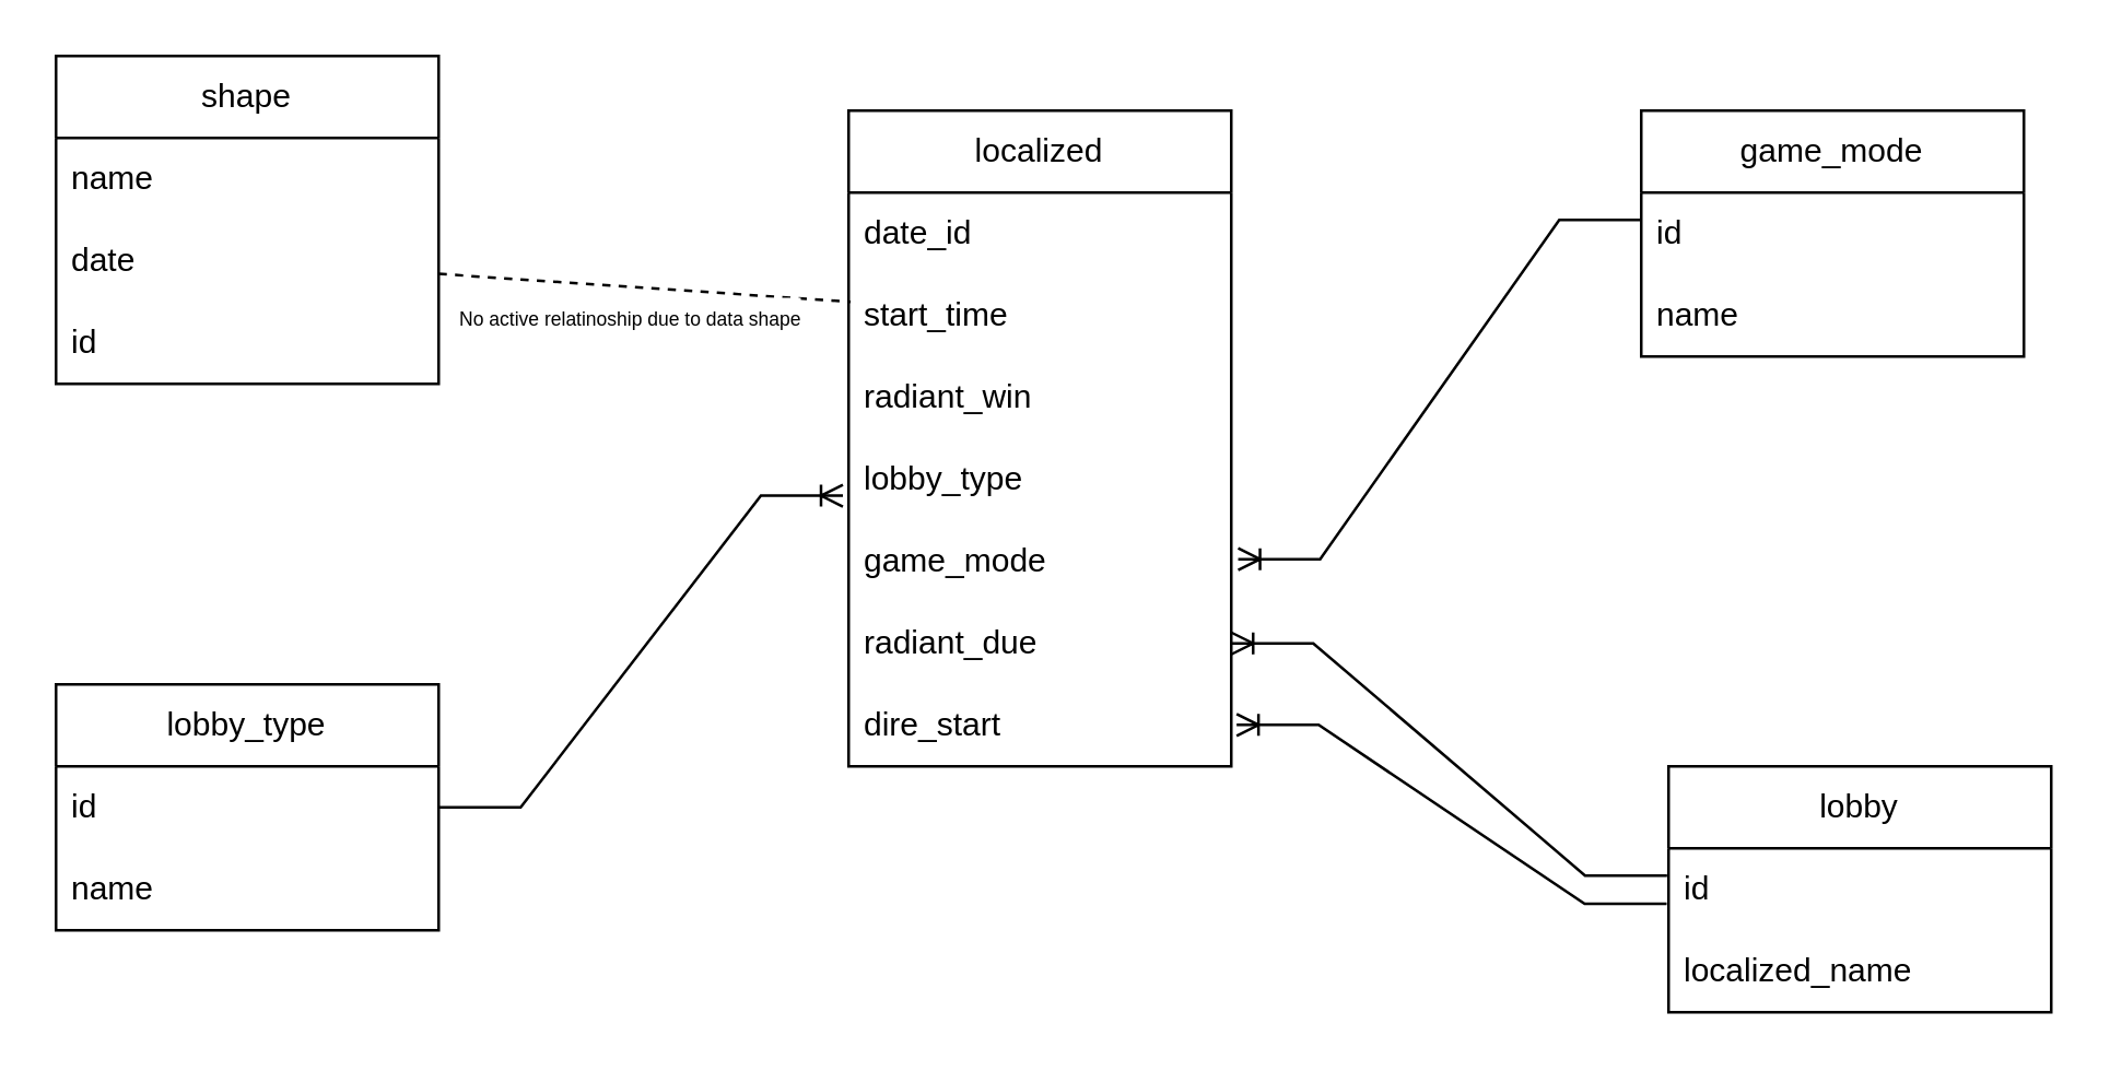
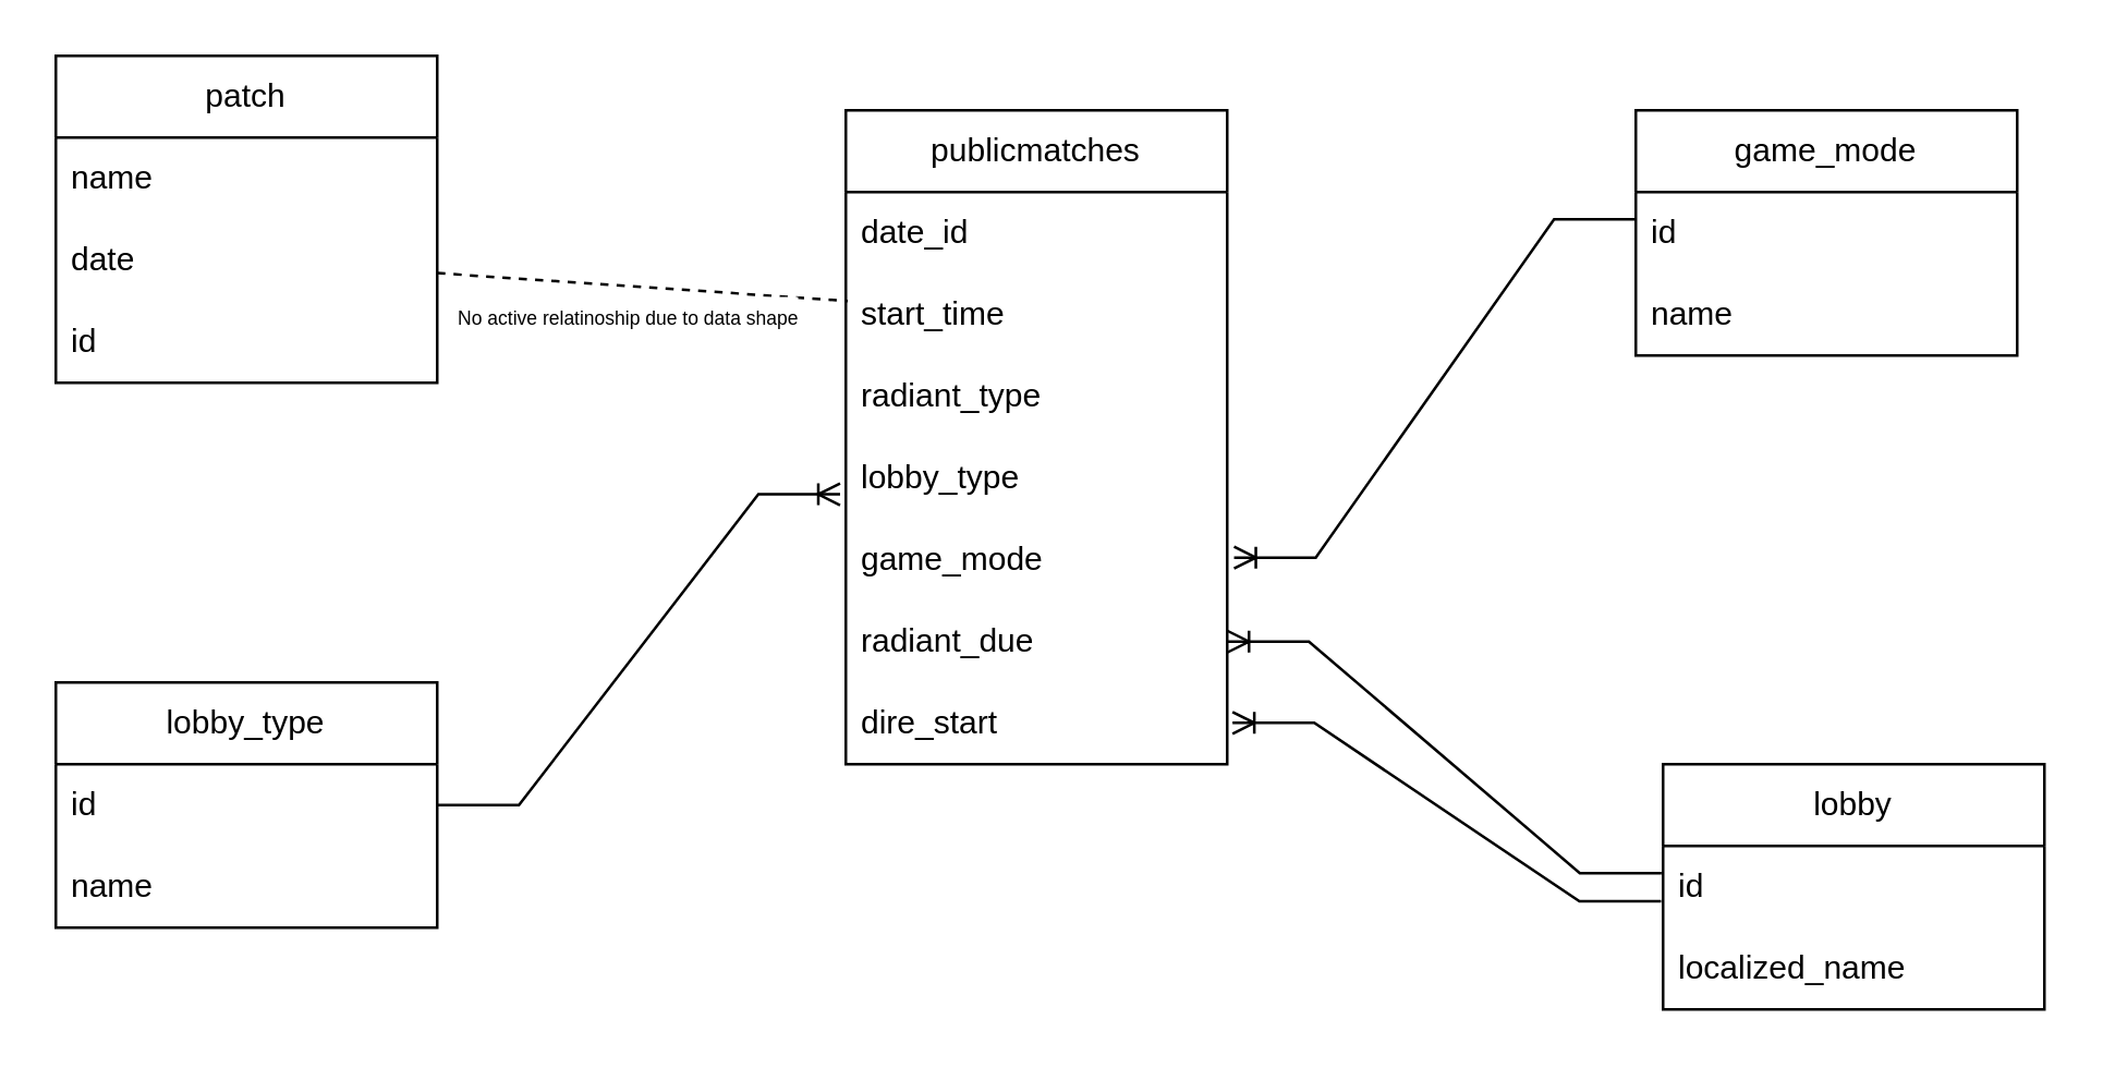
  <mxCell id="0" />
  <mxCell id="1" parent="0" />
  <mxCell id="2" value="lobby" style="swimlane;fontStyle=0;childLayout=stackLayout;horizontal=1;startSize=30;horizontalStack=0;resizeParent=1;resizeParentMax=0;resizeLast=0;collapsible=1;marginBottom=0;whiteSpace=wrap;html=1;" vertex="1" parent="1"><mxGeometry x="610" y="280" width="140" height="90" as="geometry" /></mxCell>
  <mxCell id="3" value="id" style="text;strokeColor=none;fillColor=none;align=left;verticalAlign=middle;spacingLeft=4;spacingRight=4;overflow=hidden;points=[[0,0.5],[1,0.5]];portConstraint=eastwest;rotatable=0;whiteSpace=wrap;html=1;" vertex="1" parent="2"><mxGeometry y="30" width="140" height="30" as="geometry" /></mxCell>
  <mxCell id="4" value="localized_name" style="text;strokeColor=none;fillColor=none;align=left;verticalAlign=middle;spacingLeft=4;spacingRight=4;overflow=hidden;points=[[0,0.5],[1,0.5]];portConstraint=eastwest;rotatable=0;whiteSpace=wrap;html=1;" vertex="1" parent="2"><mxGeometry y="60" width="140" height="30" as="geometry" /></mxCell>
- <mxCell id="5" value="localized" style="swimlane;fontStyle=0;childLayout=stackLayout;horizontal=1;startSize=30;horizontalStack=0;resizeParent=1;resizeParentMax=0;resizeLast=0;collapsible=1;marginBottom=0;whiteSpace=wrap;html=1;" vertex="1" parent="1"><mxGeometry x="310" y="40" width="140" height="240" as="geometry" /></mxCell>
+ <mxCell id="5" value="publicmatches" style="swimlane;fontStyle=0;childLayout=stackLayout;horizontal=1;startSize=30;horizontalStack=0;resizeParent=1;resizeParentMax=0;resizeLast=0;collapsible=1;marginBottom=0;whiteSpace=wrap;html=1;" vertex="1" parent="1"><mxGeometry x="310" y="40" width="140" height="240" as="geometry" /></mxCell>
  <mxCell id="6" value="date_id" style="text;strokeColor=none;fillColor=none;align=left;verticalAlign=middle;spacingLeft=4;spacingRight=4;overflow=hidden;points=[[0,0.5],[1,0.5]];portConstraint=eastwest;rotatable=0;whiteSpace=wrap;html=1;" vertex="1" parent="5"><mxGeometry y="30" width="140" height="30" as="geometry" /></mxCell>
  <mxCell id="7" value="start_time" style="text;strokeColor=none;fillColor=none;align=left;verticalAlign=middle;spacingLeft=4;spacingRight=4;overflow=hidden;points=[[0,0.5],[1,0.5]];portConstraint=eastwest;rotatable=0;whiteSpace=wrap;html=1;" vertex="1" parent="5"><mxGeometry y="60" width="140" height="30" as="geometry" /></mxCell>
- <mxCell id="8" value="radiant_win" style="text;strokeColor=none;fillColor=none;align=left;verticalAlign=middle;spacingLeft=4;spacingRight=4;overflow=hidden;points=[[0,0.5],[1,0.5]];portConstraint=eastwest;rotatable=0;whiteSpace=wrap;html=1;" vertex="1" parent="5"><mxGeometry y="90" width="140" height="30" as="geometry" /></mxCell>
+ <mxCell id="8" value="radiant_type" style="text;strokeColor=none;fillColor=none;align=left;verticalAlign=middle;spacingLeft=4;spacingRight=4;overflow=hidden;points=[[0,0.5],[1,0.5]];portConstraint=eastwest;rotatable=0;whiteSpace=wrap;html=1;" vertex="1" parent="5"><mxGeometry y="90" width="140" height="30" as="geometry" /></mxCell>
  <mxCell id="9" value="lobby_type" style="text;strokeColor=none;fillColor=none;align=left;verticalAlign=middle;spacingLeft=4;spacingRight=4;overflow=hidden;points=[[0,0.5],[1,0.5]];portConstraint=eastwest;rotatable=0;whiteSpace=wrap;html=1;" vertex="1" parent="5"><mxGeometry y="120" width="140" height="30" as="geometry" /></mxCell>
  <mxCell id="10" value="game_mode" style="text;strokeColor=none;fillColor=none;align=left;verticalAlign=middle;spacingLeft=4;spacingRight=4;overflow=hidden;points=[[0,0.5],[1,0.5]];portConstraint=eastwest;rotatable=0;whiteSpace=wrap;html=1;" vertex="1" parent="5"><mxGeometry y="150" width="140" height="30" as="geometry" /></mxCell>
  <mxCell id="11" value="radiant_due" style="text;strokeColor=none;fillColor=none;align=left;verticalAlign=middle;spacingLeft=4;spacingRight=4;overflow=hidden;points=[[0,0.5],[1,0.5]];portConstraint=eastwest;rotatable=0;whiteSpace=wrap;html=1;" vertex="1" parent="5"><mxGeometry y="180" width="140" height="30" as="geometry" /></mxCell>
  <mxCell id="12" value="dire_start" style="text;strokeColor=none;fillColor=none;align=left;verticalAlign=middle;spacingLeft=4;spacingRight=4;overflow=hidden;points=[[0,0.5],[1,0.5]];portConstraint=eastwest;rotatable=0;whiteSpace=wrap;html=1;" vertex="1" parent="5"><mxGeometry y="210" width="140" height="30" as="geometry" /></mxCell>
  <mxCell id="13" value="game_mode" style="swimlane;fontStyle=0;childLayout=stackLayout;horizontal=1;startSize=30;horizontalStack=0;resizeParent=1;resizeParentMax=0;resizeLast=0;collapsible=1;marginBottom=0;whiteSpace=wrap;html=1;" vertex="1" parent="1"><mxGeometry x="600" y="40" width="140" height="90" as="geometry" /></mxCell>
  <mxCell id="14" value="id" style="text;strokeColor=none;fillColor=none;align=left;verticalAlign=middle;spacingLeft=4;spacingRight=4;overflow=hidden;points=[[0,0.5],[1,0.5]];portConstraint=eastwest;rotatable=0;whiteSpace=wrap;html=1;" vertex="1" parent="13"><mxGeometry y="30" width="140" height="30" as="geometry" /></mxCell>
  <mxCell id="15" value="name" style="text;strokeColor=none;fillColor=none;align=left;verticalAlign=middle;spacingLeft=4;spacingRight=4;overflow=hidden;points=[[0,0.5],[1,0.5]];portConstraint=eastwest;rotatable=0;whiteSpace=wrap;html=1;" vertex="1" parent="13"><mxGeometry y="60" width="140" height="30" as="geometry" /></mxCell>
  <mxCell id="16" value="lobby_type" style="swimlane;fontStyle=0;childLayout=stackLayout;horizontal=1;startSize=30;horizontalStack=0;resizeParent=1;resizeParentMax=0;resizeLast=0;collapsible=1;marginBottom=0;whiteSpace=wrap;html=1;" vertex="1" parent="1"><mxGeometry x="20" y="250" width="140" height="90" as="geometry" /></mxCell>
  <mxCell id="17" value="id" style="text;strokeColor=none;fillColor=none;align=left;verticalAlign=middle;spacingLeft=4;spacingRight=4;overflow=hidden;points=[[0,0.5],[1,0.5]];portConstraint=eastwest;rotatable=0;whiteSpace=wrap;html=1;" vertex="1" parent="16"><mxGeometry y="30" width="140" height="30" as="geometry" /></mxCell>
  <mxCell id="18" value="name" style="text;strokeColor=none;fillColor=none;align=left;verticalAlign=middle;spacingLeft=4;spacingRight=4;overflow=hidden;points=[[0,0.5],[1,0.5]];portConstraint=eastwest;rotatable=0;whiteSpace=wrap;html=1;" vertex="1" parent="16"><mxGeometry y="60" width="140" height="30" as="geometry" /></mxCell>
- <mxCell id="19" value="shape" style="swimlane;fontStyle=0;childLayout=stackLayout;horizontal=1;startSize=30;horizontalStack=0;resizeParent=1;resizeParentMax=0;resizeLast=0;collapsible=1;marginBottom=0;whiteSpace=wrap;html=1;" vertex="1" parent="1"><mxGeometry x="20" y="20" width="140" height="120" as="geometry" /></mxCell>
+ <mxCell id="19" value="patch" style="swimlane;fontStyle=0;childLayout=stackLayout;horizontal=1;startSize=30;horizontalStack=0;resizeParent=1;resizeParentMax=0;resizeLast=0;collapsible=1;marginBottom=0;whiteSpace=wrap;html=1;" vertex="1" parent="1"><mxGeometry x="20" y="20" width="140" height="120" as="geometry" /></mxCell>
  <mxCell id="20" value="name" style="text;strokeColor=none;fillColor=none;align=left;verticalAlign=middle;spacingLeft=4;spacingRight=4;overflow=hidden;points=[[0,0.5],[1,0.5]];portConstraint=eastwest;rotatable=0;whiteSpace=wrap;html=1;" vertex="1" parent="19"><mxGeometry y="30" width="140" height="30" as="geometry" /></mxCell>
  <mxCell id="21" value="date" style="text;strokeColor=none;fillColor=none;align=left;verticalAlign=middle;spacingLeft=4;spacingRight=4;overflow=hidden;points=[[0,0.5],[1,0.5]];portConstraint=eastwest;rotatable=0;whiteSpace=wrap;html=1;" vertex="1" parent="19"><mxGeometry y="60" width="140" height="30" as="geometry" /></mxCell>
  <mxCell id="22" value="id" style="text;strokeColor=none;fillColor=none;align=left;verticalAlign=middle;spacingLeft=4;spacingRight=4;overflow=hidden;points=[[0,0.5],[1,0.5]];portConstraint=eastwest;rotatable=0;whiteSpace=wrap;html=1;" vertex="1" parent="19"><mxGeometry y="90" width="140" height="30" as="geometry" /></mxCell>
  <mxCell id="23" value="" style="edgeStyle=entityRelationEdgeStyle;fontSize=12;html=1;endArrow=ERoneToMany;rounded=0;entryX=-0.015;entryY=0.697;entryDx=0;entryDy=0;entryPerimeter=0;" edge="1" parent="1" source="17" target="9"><mxGeometry width="100" height="100" relative="1" as="geometry"><mxPoint x="160" y="290" as="sourcePoint" /><mxPoint x="260" y="190" as="targetPoint" /></mxGeometry></mxCell>
  <mxCell id="24" value="" style="edgeStyle=entityRelationEdgeStyle;fontSize=12;html=1;endArrow=ERoneToMany;rounded=0;entryX=1.018;entryY=0.472;entryDx=0;entryDy=0;entryPerimeter=0;exitX=0;exitY=0.333;exitDx=0;exitDy=0;exitPerimeter=0;" edge="1" parent="1" source="14" target="10"><mxGeometry width="100" height="100" relative="1" as="geometry"><mxPoint x="490" y="240" as="sourcePoint" /><mxPoint x="590" y="140" as="targetPoint" /></mxGeometry></mxCell>
  <mxCell id="25" value="" style="edgeStyle=entityRelationEdgeStyle;fontSize=12;html=1;endArrow=ERoneToMany;rounded=0;exitX=-0.004;exitY=0.332;exitDx=0;exitDy=0;exitPerimeter=0;entryX=1;entryY=0.5;entryDx=0;entryDy=0;" edge="1" parent="1" source="3" target="11"><mxGeometry width="100" height="100" relative="1" as="geometry"><mxPoint x="480" y="330" as="sourcePoint" /><mxPoint x="580" y="230" as="targetPoint" /><Array as="points"><mxPoint x="570" y="300" /></Array></mxGeometry></mxCell>
  <mxCell id="26" value="" style="edgeStyle=entityRelationEdgeStyle;fontSize=12;html=1;endArrow=ERoneToMany;rounded=0;exitX=-0.005;exitY=0.678;exitDx=0;exitDy=0;exitPerimeter=0;entryX=1.014;entryY=0.494;entryDx=0;entryDy=0;entryPerimeter=0;" edge="1" parent="1" source="3" target="12"><mxGeometry width="100" height="100" relative="1" as="geometry"><mxPoint x="619" y="330" as="sourcePoint" /><mxPoint x="460" y="245" as="targetPoint" /><Array as="points"><mxPoint x="580" y="310" /></Array></mxGeometry></mxCell>
  <mxCell id="27" value="" style="endArrow=none;html=1;rounded=0;entryX=0.005;entryY=0.332;entryDx=0;entryDy=0;entryPerimeter=0;dashed=1;" edge="1" parent="1" source="21" target="7"><mxGeometry relative="1" as="geometry"><mxPoint x="160" y="90" as="sourcePoint" /><mxPoint x="320" y="90" as="targetPoint" /></mxGeometry></mxCell>
  <mxCell id="28" value="&lt;font style=&quot;font-size: 7px;&quot;&gt;No active relatinoship due to data shape&lt;/font&gt;" style="edgeLabel;html=1;align=center;verticalAlign=middle;resizable=0;points=[];" vertex="1" connectable="0" parent="27"><mxGeometry x="-0.192" y="2" relative="1" as="geometry"><mxPoint x="9" y="13" as="offset" /></mxGeometry></mxCell>
